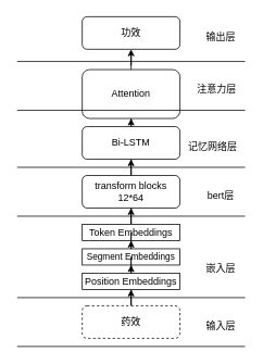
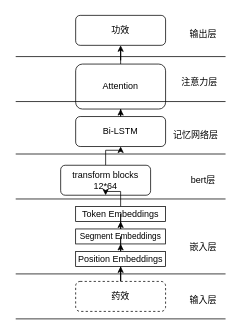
  <mxCell id="0" />
  <mxCell id="1" parent="0" />
  <mxCell id="2" style="edgeStyle=orthogonalEdgeStyle;rounded=0;orthogonalLoop=1;jettySize=auto;html=1;entryX=0.5;entryY=1;entryDx=0;entryDy=0;" edge="1" parent="1" source="3" target="28"><mxGeometry relative="1" as="geometry" /></mxCell>
  <mxCell id="3" value="药效" style="rounded=1;whiteSpace=wrap;html=1;labelBackgroundColor=none;dashed=1;" vertex="1" parent="1"><mxGeometry x="100" y="375" width="120" height="40" as="geometry" /></mxCell>
  <mxCell id="4" style="edgeStyle=orthogonalEdgeStyle;rounded=0;orthogonalLoop=1;jettySize=auto;html=1;entryX=0.5;entryY=1;entryDx=0;entryDy=0;" edge="1" parent="1" source="5" target="7"><mxGeometry relative="1" as="geometry" /></mxCell>
- <mxCell id="5" value="transform blocks&lt;br&gt;12*64" style="rounded=1;whiteSpace=wrap;html=1;labelBackgroundColor=none;" vertex="1" parent="1"><mxGeometry x="100" y="215" width="120" height="40" as="geometry" /></mxCell>
+ <mxCell id="5" value="transform blocks&lt;br&gt;12*64" style="rounded=1;whiteSpace=wrap;html=1;labelBackgroundColor=none;" vertex="1" parent="1"><mxGeometry x="80" y="220" width="120" height="40" as="geometry" /></mxCell>
  <mxCell id="6" style="edgeStyle=orthogonalEdgeStyle;rounded=0;orthogonalLoop=1;jettySize=auto;html=1;entryX=0.5;entryY=1;entryDx=0;entryDy=0;" edge="1" parent="1" source="7" target="9"><mxGeometry relative="1" as="geometry" /></mxCell>
  <mxCell id="7" value="Bi-LSTM" style="rounded=1;whiteSpace=wrap;html=1;labelBackgroundColor=none;" vertex="1" parent="1"><mxGeometry x="100" y="155" width="120" height="40" as="geometry" /></mxCell>
  <mxCell id="8" style="edgeStyle=orthogonalEdgeStyle;rounded=0;orthogonalLoop=1;jettySize=auto;html=1;" edge="1" parent="1" source="9" target="10"><mxGeometry relative="1" as="geometry" /></mxCell>
  <mxCell id="9" value="Attention" style="rounded=1;whiteSpace=wrap;html=1;labelBackgroundColor=none;" vertex="1" parent="1"><mxGeometry x="100" y="85" width="120" height="60" as="geometry" /></mxCell>
  <mxCell id="10" value="功效" style="rounded=1;whiteSpace=wrap;html=1;labelBackgroundColor=none;" vertex="1" parent="1"><mxGeometry x="100" y="20" width="120" height="40" as="geometry" /></mxCell>
  <mxCell id="11" value="" style="endArrow=none;html=1;rounded=0;" edge="1" parent="1"><mxGeometry width="50" height="50" relative="1" as="geometry"><mxPoint x="20" y="425" as="sourcePoint" /><mxPoint x="300" y="425" as="targetPoint" /></mxGeometry></mxCell>
  <mxCell id="12" value="" style="endArrow=none;html=1;rounded=0;" edge="1" parent="1"><mxGeometry width="50" height="50" relative="1" as="geometry"><mxPoint x="20" y="365" as="sourcePoint" /><mxPoint x="300" y="365" as="targetPoint" /></mxGeometry></mxCell>
  <mxCell id="13" value="" style="endArrow=none;html=1;rounded=0;" edge="1" parent="1"><mxGeometry width="50" height="50" relative="1" as="geometry"><mxPoint x="20" y="265" as="sourcePoint" /><mxPoint x="300" y="265" as="targetPoint" /></mxGeometry></mxCell>
  <mxCell id="14" value="" style="endArrow=none;html=1;rounded=0;" edge="1" parent="1"><mxGeometry width="50" height="50" relative="1" as="geometry"><mxPoint x="20" y="205" as="sourcePoint" /><mxPoint x="300" y="205" as="targetPoint" /></mxGeometry></mxCell>
  <mxCell id="15" value="" style="endArrow=none;html=1;rounded=0;" edge="1" parent="1"><mxGeometry width="50" height="50" relative="1" as="geometry"><mxPoint x="20" y="135" as="sourcePoint" /><mxPoint x="300" y="135" as="targetPoint" /></mxGeometry></mxCell>
  <mxCell id="16" value="" style="endArrow=none;html=1;rounded=0;" edge="1" parent="1"><mxGeometry width="50" height="50" relative="1" as="geometry"><mxPoint x="20" y="75" as="sourcePoint" /><mxPoint x="300" y="75" as="targetPoint" /></mxGeometry></mxCell>
  <mxCell id="17" value="输出层" style="text;html=1;align=center;verticalAlign=middle;resizable=0;points=[];autosize=1;strokeColor=none;fillColor=none;" vertex="1" parent="1"><mxGeometry x="240" y="30" width="60" height="30" as="geometry" /></mxCell>
  <mxCell id="18" value="注意力层" style="text;html=1;align=center;verticalAlign=middle;resizable=0;points=[];autosize=1;strokeColor=none;fillColor=none;" vertex="1" parent="1"><mxGeometry x="230" y="95" width="70" height="30" as="geometry" /></mxCell>
  <mxCell id="19" value="记忆网络层" style="text;html=1;align=center;verticalAlign=middle;resizable=0;points=[];autosize=1;strokeColor=none;fillColor=none;" vertex="1" parent="1"><mxGeometry x="220" y="165" width="80" height="30" as="geometry" /></mxCell>
  <mxCell id="20" value="bert层" style="text;html=1;align=center;verticalAlign=middle;resizable=0;points=[];autosize=1;strokeColor=none;fillColor=none;" vertex="1" parent="1"><mxGeometry x="240" y="225" width="60" height="30" as="geometry" /></mxCell>
  <mxCell id="21" value="嵌入层" style="text;html=1;align=center;verticalAlign=middle;resizable=0;points=[];autosize=1;strokeColor=none;fillColor=none;" vertex="1" parent="1"><mxGeometry x="240" y="315" width="60" height="30" as="geometry" /></mxCell>
  <mxCell id="22" value="输入层" style="text;html=1;align=center;verticalAlign=middle;resizable=0;points=[];autosize=1;strokeColor=none;fillColor=none;" vertex="1" parent="1"><mxGeometry x="240" y="385" width="60" height="30" as="geometry" /></mxCell>
  <mxCell id="23" style="edgeStyle=orthogonalEdgeStyle;rounded=0;orthogonalLoop=1;jettySize=auto;html=1;" edge="1" parent="1" source="24" target="5"><mxGeometry relative="1" as="geometry" /></mxCell>
  <mxCell id="24" value="Token Embeddings" style="rounded=0;whiteSpace=wrap;html=1;strokeColor=default;" vertex="1" parent="1"><mxGeometry x="100" y="275" width="120" height="20" as="geometry" /></mxCell>
  <mxCell id="25" style="edgeStyle=orthogonalEdgeStyle;rounded=0;orthogonalLoop=1;jettySize=auto;html=1;" edge="1" parent="1" source="26" target="24"><mxGeometry relative="1" as="geometry" /></mxCell>
  <mxCell id="26" value="&lt;font style=&quot;font-size: 11px;&quot;&gt;Segment Embeddings&lt;/font&gt;" style="rounded=0;whiteSpace=wrap;html=1;strokeColor=default;" vertex="1" parent="1"><mxGeometry x="100" y="305" width="120" height="20" as="geometry" /></mxCell>
  <mxCell id="27" style="edgeStyle=orthogonalEdgeStyle;rounded=0;orthogonalLoop=1;jettySize=auto;html=1;" edge="1" parent="1" source="28" target="26"><mxGeometry relative="1" as="geometry" /></mxCell>
  <mxCell id="28" value="Position Embeddings" style="rounded=0;whiteSpace=wrap;html=1;strokeColor=default;" vertex="1" parent="1"><mxGeometry x="100" y="335" width="120" height="20" as="geometry" /></mxCell>
